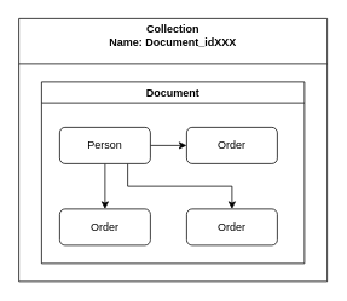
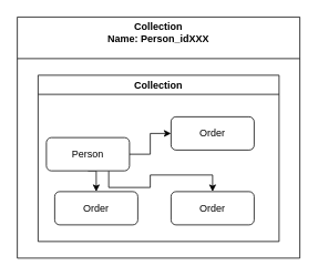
  <mxCell id="0" />
  <mxCell id="1" parent="0" />
- <mxCell id="2" value="Collection&#10;Name: Document_idXXX&#10;" style="swimlane;startSize=50;" vertex="1" parent="1"><mxGeometry x="20" y="20" width="340" height="290" as="geometry" /></mxCell>
- <mxCell id="3" value="Document" style="swimlane;" vertex="1" parent="2"><mxGeometry x="25" y="70" width="290" height="200" as="geometry" /></mxCell>
+ <mxCell id="2" value="Collection&#10;Name: Person_idXXX&#10;" style="swimlane;startSize=50;" vertex="1" parent="1"><mxGeometry x="20" y="20" width="340" height="290" as="geometry" /></mxCell>
+ <mxCell id="3" value="Collection" style="swimlane;" vertex="1" parent="2"><mxGeometry x="25" y="70" width="290" height="200" as="geometry" /></mxCell>
  <mxCell id="4" style="edgeStyle=orthogonalEdgeStyle;rounded=0;orthogonalLoop=1;jettySize=auto;html=1;exitX=0.5;exitY=1;exitDx=0;exitDy=0;entryX=0.5;entryY=0;entryDx=0;entryDy=0;" edge="1" parent="3" source="7" target="9"><mxGeometry relative="1" as="geometry" /></mxCell>
  <mxCell id="5" style="edgeStyle=orthogonalEdgeStyle;rounded=0;orthogonalLoop=1;jettySize=auto;html=1;exitX=0.75;exitY=1;exitDx=0;exitDy=0;entryX=0.5;entryY=0;entryDx=0;entryDy=0;" edge="1" parent="3" source="7" target="10"><mxGeometry relative="1" as="geometry" /></mxCell>
  <mxCell id="6" style="edgeStyle=orthogonalEdgeStyle;rounded=0;orthogonalLoop=1;jettySize=auto;html=1;exitX=1;exitY=0.5;exitDx=0;exitDy=0;entryX=0;entryY=0.5;entryDx=0;entryDy=0;" edge="1" parent="3" source="7" target="8"><mxGeometry relative="1" as="geometry" /></mxCell>
- <mxCell id="7" value="Person" style="rounded=1;whiteSpace=wrap;html=1;" vertex="1" parent="3"><mxGeometry x="20" y="50" width="100" height="40" as="geometry" /></mxCell>
+ <mxCell id="7" value="Person" style="rounded=1;whiteSpace=wrap;html=1;" vertex="1" parent="3"><mxGeometry x="10" y="75" width="100" height="40" as="geometry" /></mxCell>
  <mxCell id="8" value="Order" style="rounded=1;whiteSpace=wrap;html=1;" vertex="1" parent="3"><mxGeometry x="160" y="50" width="100" height="40" as="geometry" /></mxCell>
  <mxCell id="9" value="Order" style="rounded=1;whiteSpace=wrap;html=1;" vertex="1" parent="3"><mxGeometry x="20" y="140" width="100" height="40" as="geometry" /></mxCell>
  <mxCell id="10" value="Order" style="rounded=1;whiteSpace=wrap;html=1;" vertex="1" parent="3"><mxGeometry x="160" y="140" width="100" height="40" as="geometry" /></mxCell>
